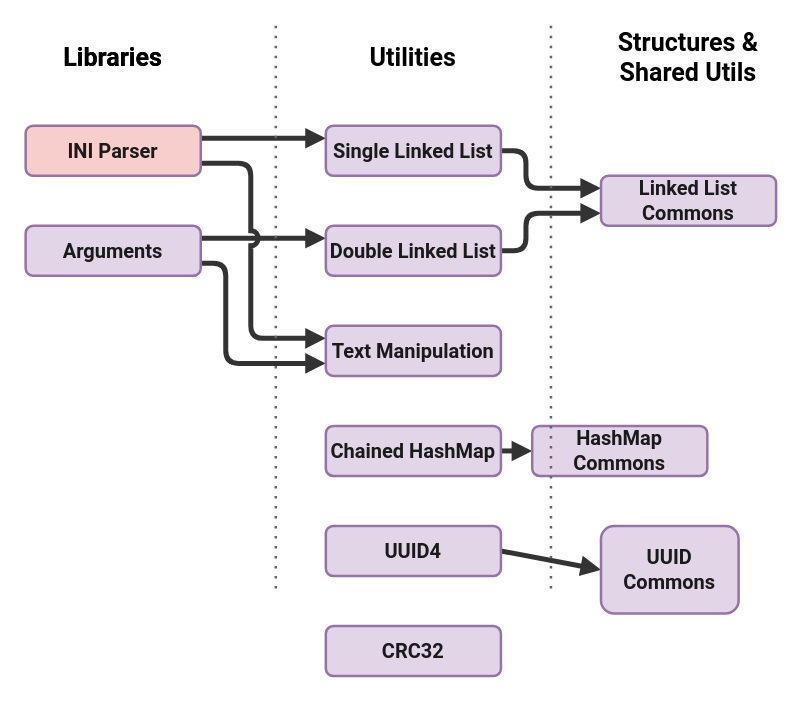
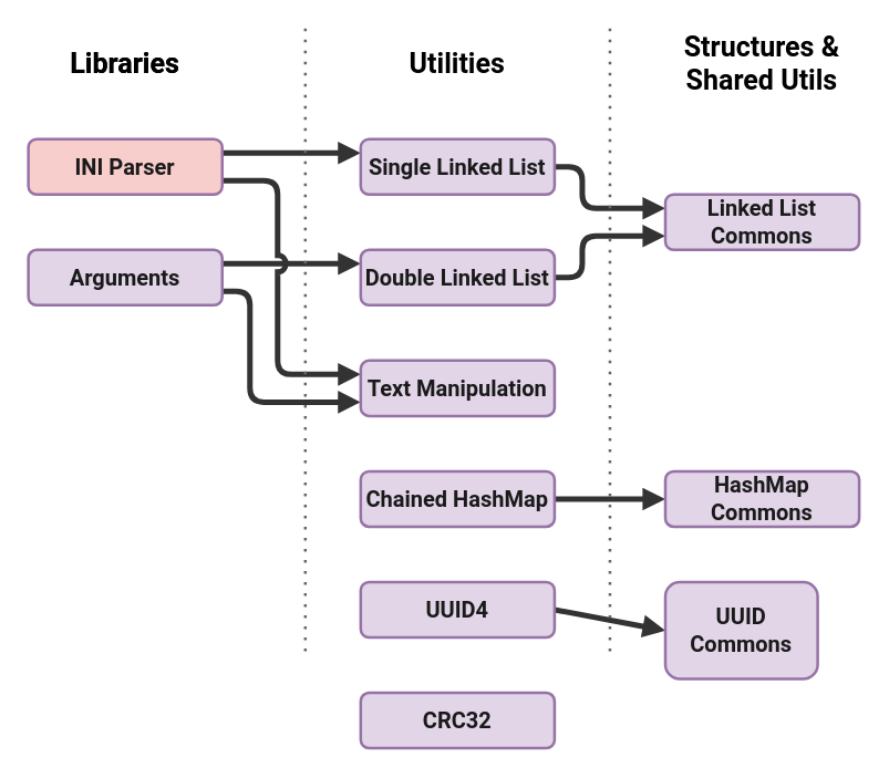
  <mxCell id="0" />
  <mxCell id="1" parent="0" />
  <mxCell id="2" value="Libraries" style="text;html=1;strokeColor=none;fillColor=none;align=center;verticalAlign=middle;whiteSpace=wrap;rounded=0;fontStyle=1;fontFamily=Roboto;fontSource=https%3A%2F%2Ffonts.googleapis.com%2Fcss%3Ffamily%3DRoboto;fontSize=20;" parent="1" vertex="1"><mxGeometry x="20" y="30" width="140" height="30" as="geometry" /></mxCell>
  <mxCell id="3" value="Libraries" style="text;html=1;strokeColor=none;fillColor=none;align=center;verticalAlign=middle;whiteSpace=wrap;rounded=0;fontStyle=1;fontFamily=Roboto;fontSource=https%3A%2F%2Ffonts.googleapis.com%2Fcss%3Ffamily%3DRoboto;fontSize=20;" parent="1" vertex="1"><mxGeometry x="20" y="30" width="140" height="30" as="geometry" /></mxCell>
  <mxCell id="4" value="Utilities" style="text;html=1;strokeColor=none;fillColor=none;align=center;verticalAlign=middle;whiteSpace=wrap;rounded=0;fontStyle=1;fontFamily=Roboto;fontSource=https%3A%2F%2Ffonts.googleapis.com%2Fcss%3Ffamily%3DRoboto;fontSize=20;" parent="1" vertex="1"><mxGeometry x="260" y="30" width="140" height="30" as="geometry" /></mxCell>
  <mxCell id="5" value="Structures &amp;amp; Shared Utils" style="text;html=1;strokeColor=none;fillColor=none;align=center;verticalAlign=middle;whiteSpace=wrap;rounded=0;fontStyle=1;fontFamily=Roboto;fontSource=https%3A%2F%2Ffonts.googleapis.com%2Fcss%3Ffamily%3DRoboto;fontSize=20;" parent="1" vertex="1"><mxGeometry x="480" y="30" width="140" height="30" as="geometry" /></mxCell>
  <mxCell id="6" value="" style="endArrow=block;html=1;rounded=0;strokeWidth=4;endFill=1;fillColor=#f5f5f5;strokeColor=#333333;entryX=0;entryY=0.25;entryDx=0;entryDy=0;exitX=1;exitY=0.25;exitDx=0;exitDy=0;" parent="1" source="23" target="16" edge="1"><mxGeometry width="50" height="50" relative="1" as="geometry"><mxPoint x="70" y="400" as="sourcePoint" /><mxPoint x="180" y="310" as="targetPoint" /></mxGeometry></mxCell>
  <mxCell id="7" value="" style="endArrow=block;html=1;rounded=0;strokeWidth=4;endFill=1;fillColor=#f5f5f5;strokeColor=#333333;entryX=0;entryY=0.25;entryDx=0;entryDy=0;exitX=1;exitY=0.25;exitDx=0;exitDy=0;" parent="1" source="21" target="17" edge="1"><mxGeometry width="50" height="50" relative="1" as="geometry"><mxPoint x="170" y="130" as="sourcePoint" /><mxPoint x="270" y="130" as="targetPoint" /></mxGeometry></mxCell>
  <mxCell id="8" value="" style="endArrow=block;html=1;strokeWidth=4;endFill=1;fillColor=#f5f5f5;strokeColor=#333333;exitX=1;exitY=0.5;exitDx=0;exitDy=0;entryX=0;entryY=0.25;entryDx=0;entryDy=0;edgeStyle=orthogonalEdgeStyle;rounded=1;" parent="1" source="16" target="13" edge="1"><mxGeometry width="50" height="50" relative="1" as="geometry"><mxPoint x="170" y="210" as="sourcePoint" /><mxPoint x="480" y="130" as="targetPoint" /><Array as="points"><mxPoint x="420" y="120" /><mxPoint x="420" y="150" /></Array></mxGeometry></mxCell>
  <mxCell id="9" value="" style="endArrow=block;html=1;rounded=1;strokeWidth=4;endFill=1;fillColor=#f5f5f5;strokeColor=#333333;entryX=0;entryY=0.75;entryDx=0;entryDy=0;exitX=1;exitY=0.5;exitDx=0;exitDy=0;edgeStyle=orthogonalEdgeStyle;" parent="1" source="17" target="13" edge="1"><mxGeometry width="50" height="50" relative="1" as="geometry"><mxPoint x="180" y="220" as="sourcePoint" /><mxPoint x="280" y="220" as="targetPoint" /><Array as="points"><mxPoint x="420" y="200" /><mxPoint x="420" y="170" /></Array></mxGeometry></mxCell>
  <mxCell id="10" value="" style="endArrow=block;html=1;rounded=0;strokeWidth=4;endFill=1;fillColor=#f5f5f5;strokeColor=#333333;entryX=0;entryY=0.5;entryDx=0;entryDy=0;exitX=1;exitY=0.5;exitDx=0;exitDy=0;" parent="1" source="19" target="14" edge="1"><mxGeometry width="50" height="50" relative="1" as="geometry"><mxPoint x="130" y="410" as="sourcePoint" /><mxPoint x="230" y="410" as="targetPoint" /></mxGeometry></mxCell>
  <mxCell id="11" value="" style="endArrow=block;html=1;rounded=0;strokeWidth=4;endFill=1;fillColor=#f5f5f5;strokeColor=#333333;entryX=0;entryY=0.5;entryDx=0;entryDy=0;exitX=1;exitY=0.5;exitDx=0;exitDy=0;" parent="1" source="15" target="12" edge="1"><mxGeometry width="50" height="50" relative="1" as="geometry"><mxPoint x="420" y="380" as="sourcePoint" /><mxPoint x="520" y="380" as="targetPoint" /></mxGeometry></mxCell>
  <mxCell id="12" value="UUID Commons" style="rounded=1;whiteSpace=wrap;html=1;fillColor=#e1d5e7;strokeColor=#9673a6;fontFamily=Roboto;fontStyle=1;fontSize=16;fontSource=https%3A%2F%2Ffonts.googleapis.com%2Fcss%3Ffamily%3DRoboto;shadow=0;glass=0;strokeWidth=2;fontColor=#1A1A1A;" parent="1" vertex="1"><mxGeometry x="480" y="420" width="110" height="70" as="geometry" /></mxCell>
  <mxCell id="13" value="Linked List Commons" style="rounded=1;whiteSpace=wrap;html=1;fillColor=#e1d5e7;strokeColor=#9673a6;fontFamily=Roboto;fontStyle=1;fontSize=16;fontSource=https%3A%2F%2Ffonts.googleapis.com%2Fcss%3Ffamily%3DRoboto;shadow=0;glass=0;strokeWidth=2;fontColor=#1A1A1A;" parent="1" vertex="1"><mxGeometry x="480" y="140" width="140" height="40" as="geometry" /></mxCell>
- <mxCell id="14" value="HashMap Commons" style="rounded=1;whiteSpace=wrap;html=1;fillColor=#e1d5e7;strokeColor=#9673a6;fontFamily=Roboto;fontStyle=1;fontSize=16;fontSource=https%3A%2F%2Ffonts.googleapis.com%2Fcss%3Ffamily%3DRoboto;shadow=0;glass=0;strokeWidth=2;fontColor=#1A1A1A;" parent="1" vertex="1"><mxGeometry x="425" y="340" width="140" height="40" as="geometry" /></mxCell>
+ <mxCell id="14" value="HashMap Commons" style="rounded=1;whiteSpace=wrap;html=1;fillColor=#e1d5e7;strokeColor=#9673a6;fontFamily=Roboto;fontStyle=1;fontSize=16;fontSource=https%3A%2F%2Ffonts.googleapis.com%2Fcss%3Ffamily%3DRoboto;shadow=0;glass=0;strokeWidth=2;fontColor=#1A1A1A;" parent="1" vertex="1"><mxGeometry x="480" y="340" width="140" height="40" as="geometry" /></mxCell>
  <mxCell id="15" value="UUID4" style="rounded=1;whiteSpace=wrap;html=1;fillColor=#e1d5e7;strokeColor=#9673a6;fontFamily=Roboto;fontStyle=1;fontSize=16;fontSource=https%3A%2F%2Ffonts.googleapis.com%2Fcss%3Ffamily%3DRoboto;shadow=0;glass=0;strokeWidth=2;fontColor=#1A1A1A;" parent="1" vertex="1"><mxGeometry x="260" y="420" width="140" height="40" as="geometry" /></mxCell>
  <mxCell id="16" value="Single Linked List" style="rounded=1;whiteSpace=wrap;html=1;fillColor=#e1d5e7;strokeColor=#9673a6;fontFamily=Roboto;fontStyle=1;fontSize=16;fontSource=https%3A%2F%2Ffonts.googleapis.com%2Fcss%3Ffamily%3DRoboto;shadow=0;glass=0;strokeWidth=2;fontColor=#1A1A1A;" parent="1" vertex="1"><mxGeometry x="260" y="100" width="140" height="40" as="geometry" /></mxCell>
  <mxCell id="17" value="Double Linked List" style="rounded=1;whiteSpace=wrap;html=1;fillColor=#e1d5e7;strokeColor=#9673a6;fontFamily=Roboto;fontStyle=1;fontSize=16;fontSource=https%3A%2F%2Ffonts.googleapis.com%2Fcss%3Ffamily%3DRoboto;shadow=0;glass=0;strokeWidth=2;fontColor=#1A1A1A;" parent="1" vertex="1"><mxGeometry x="260" y="180" width="140" height="40" as="geometry" /></mxCell>
  <mxCell id="18" value="CRC32" style="rounded=1;whiteSpace=wrap;html=1;fillColor=#e1d5e7;strokeColor=#9673a6;fontFamily=Roboto;fontStyle=1;fontSize=16;fontSource=https%3A%2F%2Ffonts.googleapis.com%2Fcss%3Ffamily%3DRoboto;shadow=0;glass=0;strokeWidth=2;fontColor=#1A1A1A;" parent="1" vertex="1"><mxGeometry x="260" y="500" width="140" height="40" as="geometry" /></mxCell>
  <mxCell id="19" value="Chained HashMap" style="rounded=1;whiteSpace=wrap;html=1;fillColor=#e1d5e7;strokeColor=#9673a6;fontFamily=Roboto;fontStyle=1;fontSize=16;fontSource=https%3A%2F%2Ffonts.googleapis.com%2Fcss%3Ffamily%3DRoboto;shadow=0;glass=0;strokeWidth=2;fontColor=#1A1A1A;" parent="1" vertex="1"><mxGeometry x="260" y="340" width="140" height="40" as="geometry" /></mxCell>
  <mxCell id="20" style="edgeStyle=orthogonalEdgeStyle;orthogonalLoop=1;jettySize=auto;html=1;exitX=1;exitY=0.75;exitDx=0;exitDy=0;entryX=0;entryY=0.75;entryDx=0;entryDy=0;strokeColor=#333333;endArrow=block;endFill=1;strokeWidth=4;rounded=1;" edge="1" parent="1" source="21" target="26"><mxGeometry relative="1" as="geometry"><Array as="points"><mxPoint x="180" y="210" /><mxPoint x="180" y="290" /></Array></mxGeometry></mxCell>
  <mxCell id="21" value="Arguments" style="rounded=1;whiteSpace=wrap;html=1;fillColor=#e1d5e7;strokeColor=#9673a6;fontFamily=Roboto;fontStyle=1;fontSize=16;fontSource=https%3A%2F%2Ffonts.googleapis.com%2Fcss%3Ffamily%3DRoboto;shadow=0;glass=0;strokeWidth=2;fontColor=#1A1A1A;" parent="1" vertex="1"><mxGeometry x="20" y="180" width="140" height="40" as="geometry" /></mxCell>
  <mxCell id="22" style="edgeStyle=orthogonalEdgeStyle;rounded=1;orthogonalLoop=1;jettySize=auto;html=1;exitX=1;exitY=0.75;exitDx=0;exitDy=0;entryX=0;entryY=0.25;entryDx=0;entryDy=0;strokeColor=#333333;endArrow=block;endFill=1;strokeWidth=4;jumpStyle=arc;" edge="1" parent="1" source="23" target="26"><mxGeometry relative="1" as="geometry"><Array as="points"><mxPoint x="200" y="130" /><mxPoint x="200" y="270" /></Array></mxGeometry></mxCell>
  <mxCell id="23" value="INI Parser" style="rounded=1;whiteSpace=wrap;html=1;fillColor=#f8cecc;strokeColor=#9673a6;fontFamily=Roboto;fontStyle=1;fontSize=16;fontSource=https%3A%2F%2Ffonts.googleapis.com%2Fcss%3Ffamily%3DRoboto;shadow=0;glass=0;strokeWidth=2;fontColor=#1A1A1A;" parent="1" vertex="1"><mxGeometry x="20" y="100" width="140" height="40" as="geometry" /></mxCell>
  <mxCell id="24" value="" style="endArrow=none;dashed=1;html=1;dashPattern=1 3;strokeWidth=2;rounded=0;fillColor=#f5f5f5;strokeColor=#666666;" parent="1" edge="1"><mxGeometry width="50" height="50" relative="1" as="geometry"><mxPoint x="220" y="470" as="sourcePoint" /><mxPoint x="220" y="20" as="targetPoint" /></mxGeometry></mxCell>
  <mxCell id="25" value="" style="endArrow=none;dashed=1;html=1;dashPattern=1 3;strokeWidth=2;rounded=0;fillColor=#f5f5f5;strokeColor=#666666;" parent="1" edge="1"><mxGeometry width="50" height="50" relative="1" as="geometry"><mxPoint x="440" y="470" as="sourcePoint" /><mxPoint x="440" y="20" as="targetPoint" /></mxGeometry></mxCell>
  <mxCell id="26" value="Text Manipulation" style="rounded=1;whiteSpace=wrap;html=1;fillColor=#e1d5e7;strokeColor=#9673a6;fontFamily=Roboto;fontStyle=1;fontSize=16;fontSource=https%3A%2F%2Ffonts.googleapis.com%2Fcss%3Ffamily%3DRoboto;shadow=0;glass=0;strokeWidth=2;fontColor=#1A1A1A;" vertex="1" parent="1"><mxGeometry x="260" y="260" width="140" height="40" as="geometry" /></mxCell>
